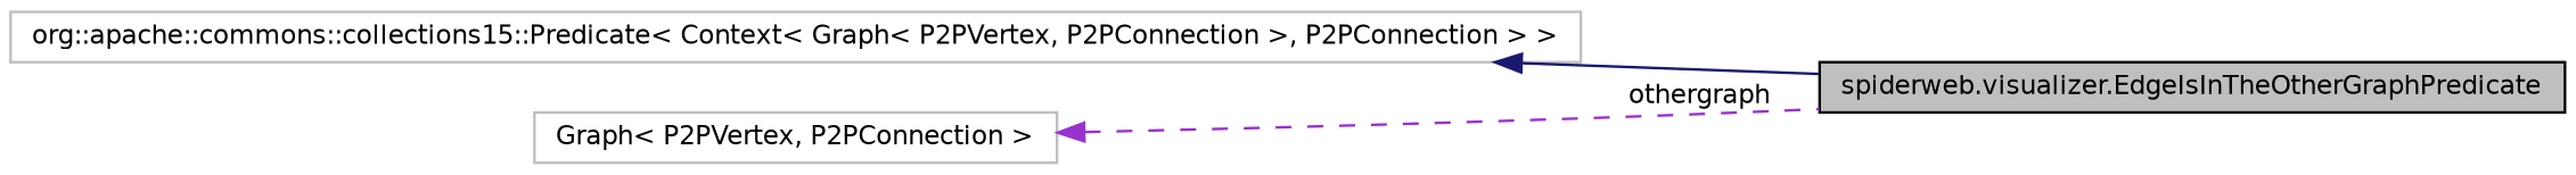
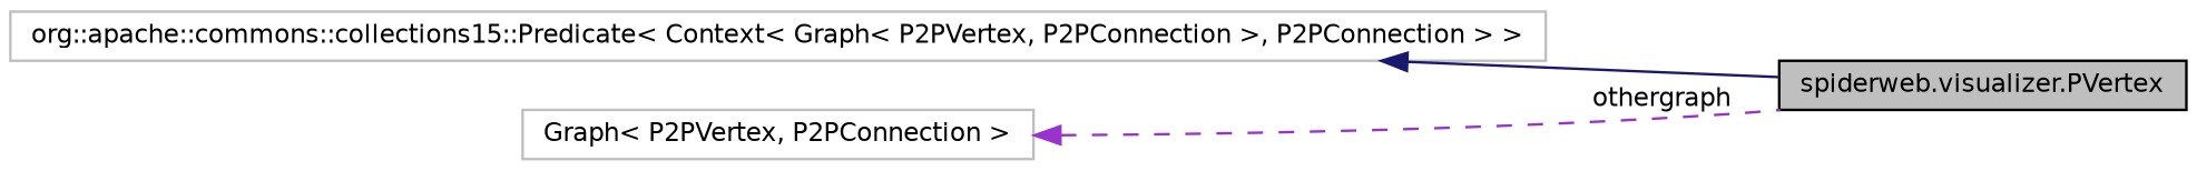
  digraph {
    rankdir=LR
    node [color=grey75 fillcolor=white fontname=Helvetica fontsize=10 shape=record style=filled]
    edge [dir=back fontname=Helvetica fontsize=10 labelfontname=Helvetica labelfontsize=10]
-   n1 [color=black fillcolor=grey75 fontcolor=black height=0.2 label="spiderweb.visualizer.EdgeIsInTheOtherGraphPredicate" width=0.4]
+   n1 [color=black fillcolor=grey75 fontcolor=black height=0.2 label="spiderweb.visualizer.PVertex" width=0.4]
    n2 [height=0.2 label="org::apache::commons::collections15::Predicate\< Context\< Graph\< P2PVertex, P2PConnection \>, P2PConnection \> \>" width=0.4]
    n3 [height=0.2 label="Graph\< P2PVertex, P2PConnection \>" width=0.4]
    n2 -> n1 [color=midnightblue style=solid]
    n3 -> n1 [color=darkorchid3 label=othergraph style=dashed]
  }
